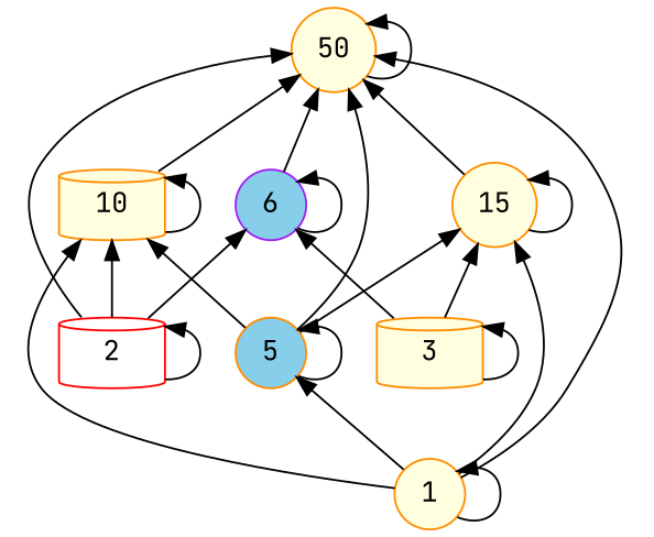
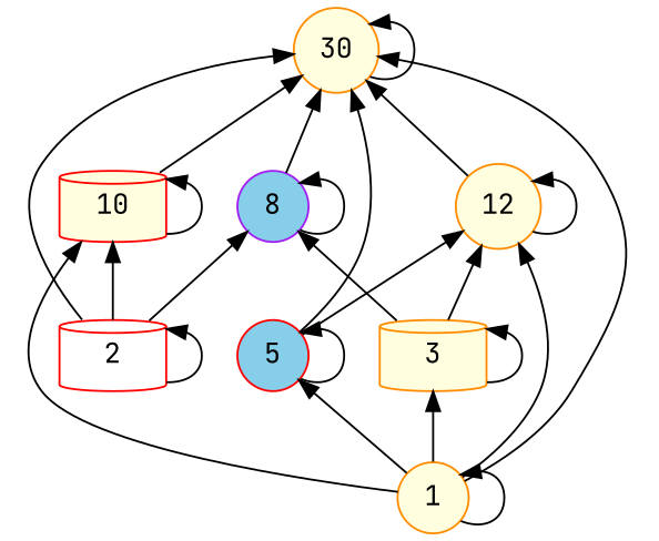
  digraph {
    fontname="JetBrains Mono"
    rankdir=BT
    node [color=darkorange fillcolor=lightyellow fontname="JetBrains Mono" shape=circle style=filled]
    edge [fontname="JetBrains Mono"]
    2 [color=red fillcolor=white shape=cylinder]
-   10 [shape=cylinder]
-   30 [label=50]
-   6 [color=purple fillcolor=skyblue]
+   10 [color=red shape=cylinder]
+   30
+   6 [color=purple fillcolor=skyblue label=8]
    3 [shape=cylinder]
-   15
-   5 [fillcolor=skyblue]
+   15 [label=12]
+   5 [color=red fillcolor=skyblue]
    1
    2 -> 2
    2 -> 10
    2 -> 30
    2 -> 6
    10 -> 10
    10 -> 30
    30 -> 30
    6 -> 30
    6 -> 6
    3 -> 6
    3 -> 3
    3 -> 15
    15 -> 30
    15 -> 15
-   5 -> 10
    5 -> 30
    5 -> 15
    5 -> 5
    1 -> 10
    1 -> 30
+   1 -> 3
    1 -> 15
    1 -> 5
    1 -> 1
  }
